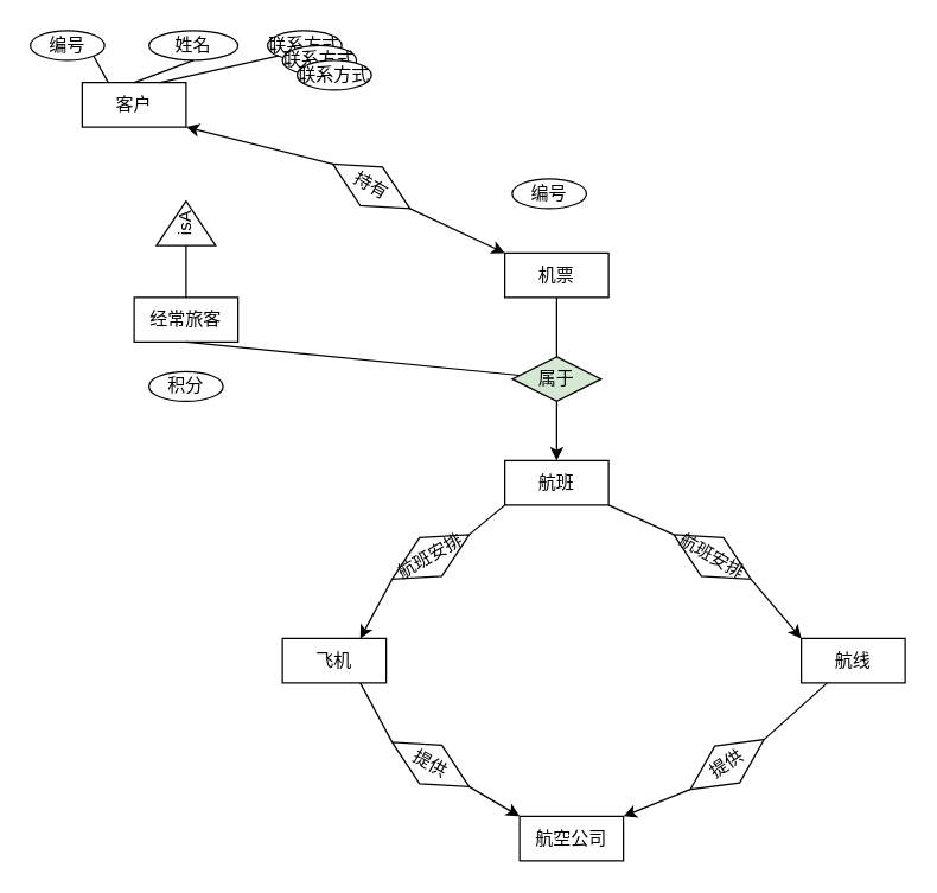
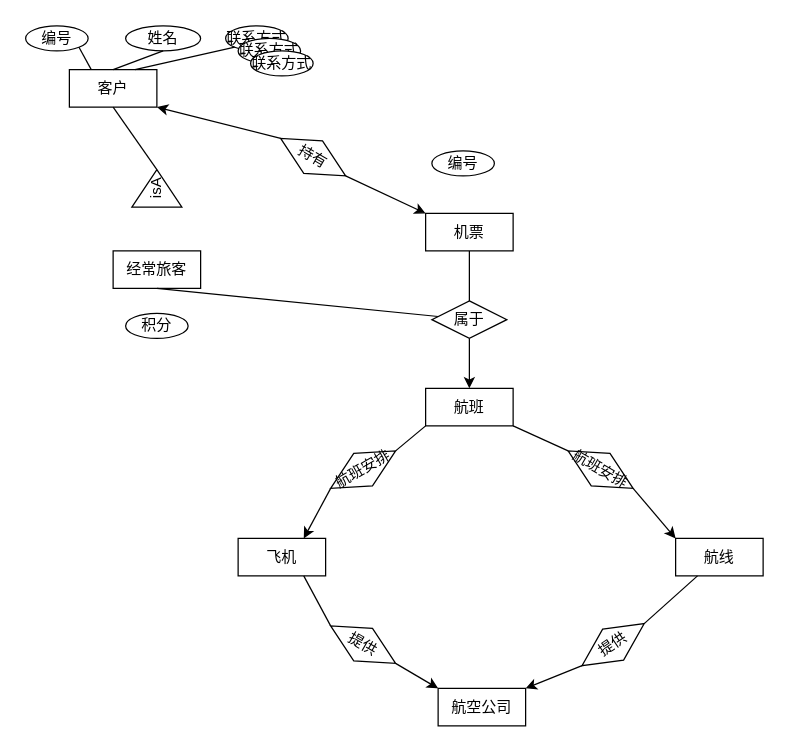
  <mxCell id="0" />
  <mxCell id="1" parent="0" />
  <mxCell id="2" value="客户" style="rounded=0;whiteSpace=wrap;html=1;" parent="1" vertex="1"><mxGeometry x="55" y="55" width="70" height="30" as="geometry" /></mxCell>
  <mxCell id="3" value="航空公司" style="rounded=0;whiteSpace=wrap;html=1;" parent="1" vertex="1"><mxGeometry x="350" y="550" width="70" height="30" as="geometry" /></mxCell>
  <mxCell id="4" value="航线" style="rounded=0;whiteSpace=wrap;html=1;" parent="1" vertex="1"><mxGeometry x="540" y="430" width="70" height="30" as="geometry" /></mxCell>
  <mxCell id="5" value="飞机" style="rounded=0;whiteSpace=wrap;html=1;" parent="1" vertex="1"><mxGeometry x="190" y="430" width="70" height="30" as="geometry" /></mxCell>
  <mxCell id="6" value="机票" style="rounded=0;whiteSpace=wrap;html=1;" parent="1" vertex="1"><mxGeometry x="340" y="170" width="70" height="30" as="geometry" /></mxCell>
  <mxCell id="7" value="航班" style="rounded=0;whiteSpace=wrap;html=1;" parent="1" vertex="1"><mxGeometry x="340" y="310" width="70" height="30" as="geometry" /></mxCell>
  <mxCell id="8" value="提供" style="rhombus;whiteSpace=wrap;html=1;rotation=30;" parent="1" vertex="1"><mxGeometry x="260" y="500" width="60" height="30" as="geometry" /></mxCell>
  <mxCell id="9" value="航班安排" style="rhombus;whiteSpace=wrap;html=1;rotation=30;" parent="1" vertex="1"><mxGeometry x="450" y="360" width="60" height="30" as="geometry" /></mxCell>
  <mxCell id="10" value="航班安排" style="rhombus;whiteSpace=wrap;html=1;rotation=-30;" parent="1" vertex="1"><mxGeometry x="260" y="360" width="60" height="30" as="geometry" /></mxCell>
  <mxCell id="11" value="" style="endArrow=none;html=1;exitX=1;exitY=0.5;exitDx=0;exitDy=0;entryX=0;entryY=1;entryDx=0;entryDy=0;" parent="1" source="10" target="7" edge="1"><mxGeometry width="50" height="50" relative="1" as="geometry"><mxPoint x="310" y="330" as="sourcePoint" /><mxPoint x="360" y="280" as="targetPoint" /></mxGeometry></mxCell>
  <mxCell id="12" value="" style="endArrow=classic;html=1;exitX=0;exitY=0.5;exitDx=0;exitDy=0;entryX=0.75;entryY=0;entryDx=0;entryDy=0;" parent="1" source="10" target="5" edge="1"><mxGeometry width="50" height="50" relative="1" as="geometry"><mxPoint x="310" y="330" as="sourcePoint" /><mxPoint x="360" y="280" as="targetPoint" /></mxGeometry></mxCell>
  <mxCell id="13" value="" style="endArrow=none;html=1;exitX=1;exitY=1;exitDx=0;exitDy=0;entryX=0;entryY=0.5;entryDx=0;entryDy=0;" parent="1" source="7" target="9" edge="1"><mxGeometry width="50" height="50" relative="1" as="geometry"><mxPoint x="310" y="330" as="sourcePoint" /><mxPoint x="360" y="280" as="targetPoint" /></mxGeometry></mxCell>
  <mxCell id="14" value="" style="endArrow=classic;html=1;exitX=1;exitY=0.5;exitDx=0;exitDy=0;entryX=0;entryY=0;entryDx=0;entryDy=0;" parent="1" source="9" target="4" edge="1"><mxGeometry width="50" height="50" relative="1" as="geometry"><mxPoint x="310" y="330" as="sourcePoint" /><mxPoint x="360" y="280" as="targetPoint" /></mxGeometry></mxCell>
- <mxCell id="15" value="属于" style="rhombus;whiteSpace=wrap;html=1;rotation=0;fillColor=#d5e8d4;" vertex="1" parent="1"><mxGeometry x="345" y="240" width="60" height="30" as="geometry" /></mxCell>
+ <mxCell id="15" value="属于" style="rhombus;whiteSpace=wrap;html=1;rotation=0;" vertex="1" parent="1"><mxGeometry x="345" y="240" width="60" height="30" as="geometry" /></mxCell>
  <mxCell id="16" value="提供" style="rhombus;whiteSpace=wrap;html=1;rotation=-34;" vertex="1" parent="1"><mxGeometry x="460" y="500" width="60" height="30" as="geometry" /></mxCell>
  <mxCell id="17" value="持有" style="rhombus;whiteSpace=wrap;html=1;rotation=30;" vertex="1" parent="1"><mxGeometry x="220" y="110" width="60" height="30" as="geometry" /></mxCell>
  <mxCell id="18" value="" style="endArrow=none;html=1;exitX=0.75;exitY=1;exitDx=0;exitDy=0;entryX=0;entryY=0.5;entryDx=0;entryDy=0;" edge="1" parent="1" source="5" target="8"><mxGeometry width="50" height="50" relative="1" as="geometry"><mxPoint x="550" y="330" as="sourcePoint" /><mxPoint x="600" y="280" as="targetPoint" /></mxGeometry></mxCell>
  <mxCell id="19" value="" style="endArrow=classic;html=1;exitX=1;exitY=0.5;exitDx=0;exitDy=0;entryX=0;entryY=0;entryDx=0;entryDy=0;" edge="1" parent="1" source="8" target="3"><mxGeometry width="50" height="50" relative="1" as="geometry"><mxPoint x="550" y="530" as="sourcePoint" /><mxPoint x="600" y="480" as="targetPoint" /></mxGeometry></mxCell>
  <mxCell id="20" value="" style="endArrow=classic;html=1;exitX=0;exitY=0.5;exitDx=0;exitDy=0;entryX=1;entryY=0;entryDx=0;entryDy=0;" edge="1" parent="1" source="16" target="3"><mxGeometry width="50" height="50" relative="1" as="geometry"><mxPoint x="550" y="530" as="sourcePoint" /><mxPoint x="600" y="480" as="targetPoint" /></mxGeometry></mxCell>
  <mxCell id="21" value="" style="endArrow=none;html=1;exitX=1;exitY=0.5;exitDx=0;exitDy=0;entryX=0.25;entryY=1;entryDx=0;entryDy=0;" edge="1" parent="1" source="16" target="4"><mxGeometry width="50" height="50" relative="1" as="geometry"><mxPoint x="550" y="530" as="sourcePoint" /><mxPoint x="600" y="480" as="targetPoint" /></mxGeometry></mxCell>
  <mxCell id="22" value="" style="endArrow=classic;html=1;exitX=0;exitY=0.5;exitDx=0;exitDy=0;entryX=1;entryY=1;entryDx=0;entryDy=0;" edge="1" parent="1" source="17" target="2"><mxGeometry width="50" height="50" relative="1" as="geometry"><mxPoint x="550" y="230" as="sourcePoint" /><mxPoint x="600" y="180" as="targetPoint" /></mxGeometry></mxCell>
  <mxCell id="23" value="" style="endArrow=classic;html=1;exitX=1;exitY=0.5;exitDx=0;exitDy=0;entryX=0;entryY=0;entryDx=0;entryDy=0;" edge="1" parent="1" source="17" target="6"><mxGeometry width="50" height="50" relative="1" as="geometry"><mxPoint x="550" y="230" as="sourcePoint" /><mxPoint x="600" y="180" as="targetPoint" /></mxGeometry></mxCell>
  <mxCell id="24" value="" style="endArrow=none;html=1;exitX=0.5;exitY=1;exitDx=0;exitDy=0;" edge="1" parent="1" source="6" target="15"><mxGeometry width="50" height="50" relative="1" as="geometry"><mxPoint x="550" y="230" as="sourcePoint" /><mxPoint x="600" y="180" as="targetPoint" /></mxGeometry></mxCell>
  <mxCell id="25" value="" style="endArrow=classic;html=1;exitX=0.5;exitY=1;exitDx=0;exitDy=0;entryX=0.5;entryY=0;entryDx=0;entryDy=0;" edge="1" parent="1" source="15" target="7"><mxGeometry width="50" height="50" relative="1" as="geometry"><mxPoint x="550" y="230" as="sourcePoint" /><mxPoint x="600" y="180" as="targetPoint" /></mxGeometry></mxCell>
  <mxCell id="26" value="联系方式" style="ellipse;whiteSpace=wrap;html=1;" vertex="1" parent="1"><mxGeometry x="180" width="50" height="20" as="geometry" y="20" /></mxCell>
  <mxCell id="27" value="编号" style="ellipse;whiteSpace=wrap;html=1;" vertex="1" parent="1"><mxGeometry x="20" width="50" height="20" as="geometry" y="20" /></mxCell>
  <mxCell id="28" value="姓名" style="ellipse;whiteSpace=wrap;html=1;" vertex="1" parent="1"><mxGeometry x="100" y="20" width="60" height="20" as="geometry" /></mxCell>
  <mxCell id="29" value="isA" style="triangle;whiteSpace=wrap;html=1;rotation=-90;" vertex="1" parent="1"><mxGeometry x="110" y="130" width="30" height="40" as="geometry" /></mxCell>
+ <mxCell id="30" value="" style="endArrow=none;html=1;exitX=0.5;exitY=1;exitDx=0;exitDy=0;entryX=1;entryY=0.5;entryDx=0;entryDy=0;" edge="1" parent="1" source="2" target="29"><mxGeometry width="50" height="50" relative="1" as="geometry"><mxPoint x="230" y="230" as="sourcePoint" /><mxPoint x="280" y="180" as="targetPoint" /></mxGeometry></mxCell>
  <mxCell id="31" value="经常旅客" style="rounded=0;whiteSpace=wrap;html=1;" vertex="1" parent="1"><mxGeometry x="90" y="200" width="70" height="30" as="geometry" /></mxCell>
  <mxCell id="32" value="积分" style="ellipse;whiteSpace=wrap;html=1;" vertex="1" parent="1"><mxGeometry x="100" y="250" width="50" height="20" as="geometry" /></mxCell>
- <mxCell id="33" value="" style="endArrow=none;html=1;exitX=0;exitY=0.5;exitDx=0;exitDy=0;" edge="1" parent="1" source="29" target="31"><mxGeometry width="50" height="50" relative="1" as="geometry"><mxPoint x="230" y="230" as="sourcePoint" /><mxPoint x="280" y="180" as="targetPoint" /></mxGeometry></mxCell>
  <mxCell id="34" value="" style="endArrow=none;html=1;exitX=0.5;exitY=1;exitDx=0;exitDy=0;entryX=0.5;entryY=0;entryDx=0;entryDy=0;" edge="1" parent="1" source="28" target="2"><mxGeometry width="50" height="50" relative="1" as="geometry"><mxPoint x="230" y="230" as="sourcePoint" /><mxPoint x="280" y="180" as="targetPoint" /></mxGeometry></mxCell>
  <mxCell id="35" value="" style="endArrow=none;html=1;exitX=1;exitY=1;exitDx=0;exitDy=0;entryX=0.25;entryY=0;entryDx=0;entryDy=0;" edge="1" parent="1" source="27" target="2"><mxGeometry width="50" height="50" relative="1" as="geometry"><mxPoint x="230" y="230" as="sourcePoint" /><mxPoint x="280" y="180" as="targetPoint" /></mxGeometry></mxCell>
  <mxCell id="36" value="" style="endArrow=none;html=1;exitX=0;exitY=1;exitDx=0;exitDy=0;entryX=0.75;entryY=0;entryDx=0;entryDy=0;" edge="1" parent="1" source="26" target="2"><mxGeometry width="50" height="50" relative="1" as="geometry"><mxPoint x="230" y="230" as="sourcePoint" /><mxPoint x="280" y="180" as="targetPoint" /></mxGeometry></mxCell>
  <mxCell id="37" value="" style="endArrow=none;html=1;exitX=0.5;exitY=1;exitDx=0;exitDy=0;" edge="1" parent="1" source="31" target="15"><mxGeometry width="50" height="50" relative="1" as="geometry"><mxPoint x="230" y="230" as="sourcePoint" /><mxPoint x="280" y="180" as="targetPoint" /></mxGeometry></mxCell>
  <mxCell id="38" value="联系方式" style="ellipse;whiteSpace=wrap;html=1;" vertex="1" parent="1"><mxGeometry x="190" y="30" width="50" height="20" as="geometry" /></mxCell>
  <mxCell id="39" value="联系方式" style="ellipse;whiteSpace=wrap;html=1;" vertex="1" parent="1"><mxGeometry x="200" y="40" width="50" height="20" as="geometry" /></mxCell>
  <mxCell id="40" value="编号" style="ellipse;whiteSpace=wrap;html=1;" vertex="1" parent="1"><mxGeometry x="345" y="120" width="50" height="20" as="geometry" /></mxCell>
